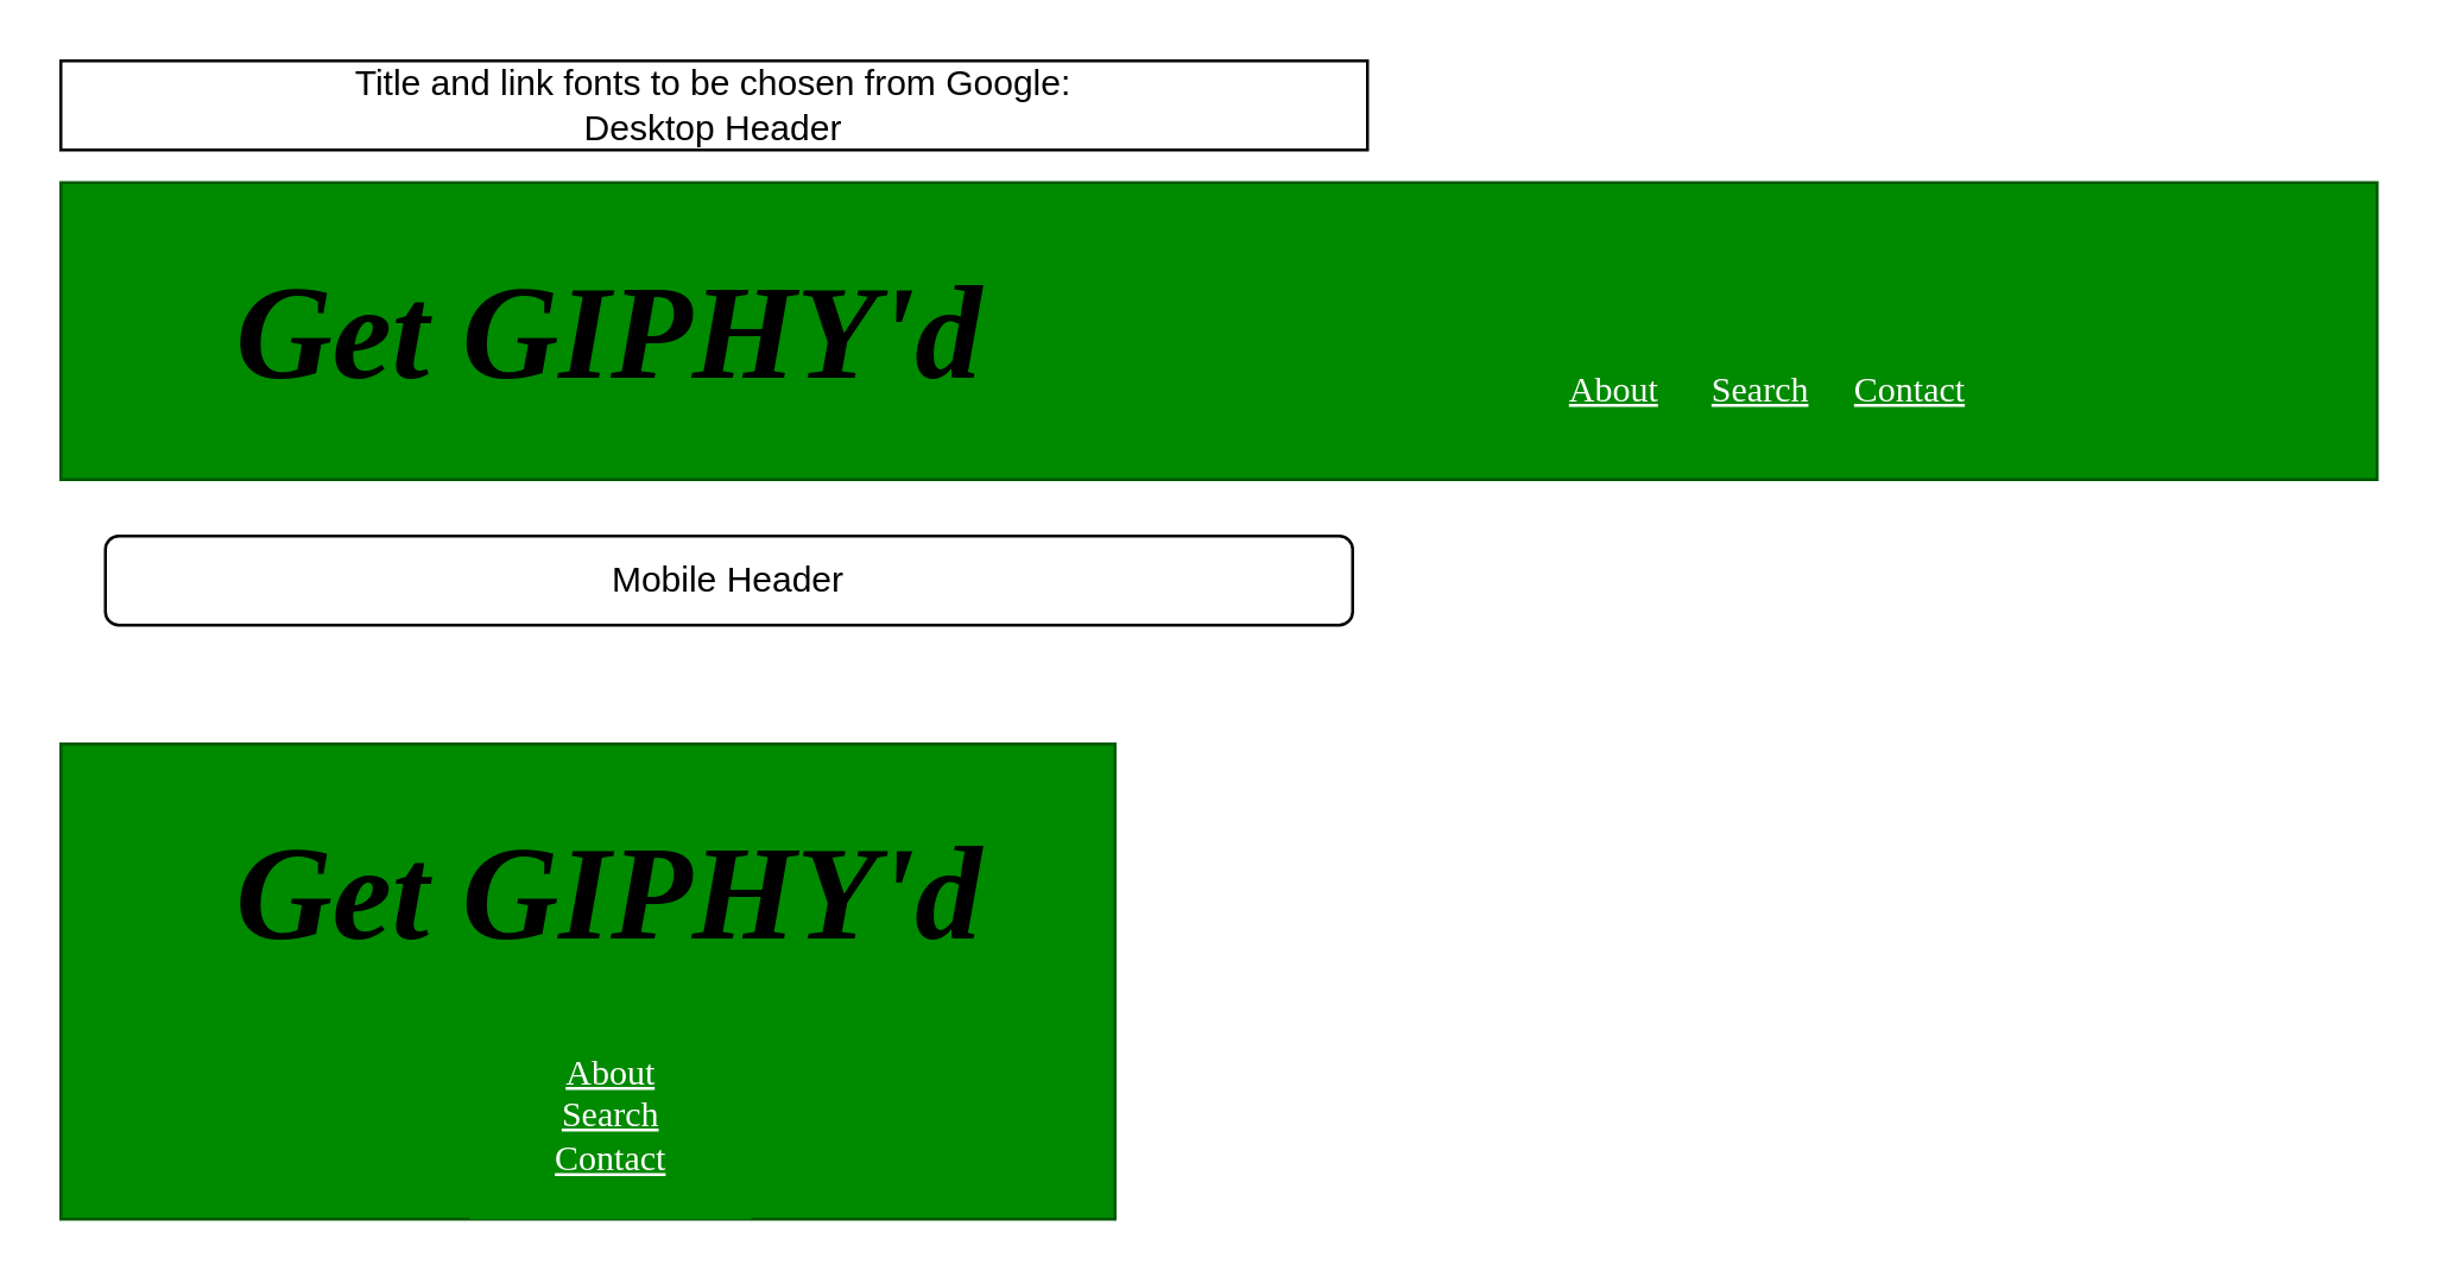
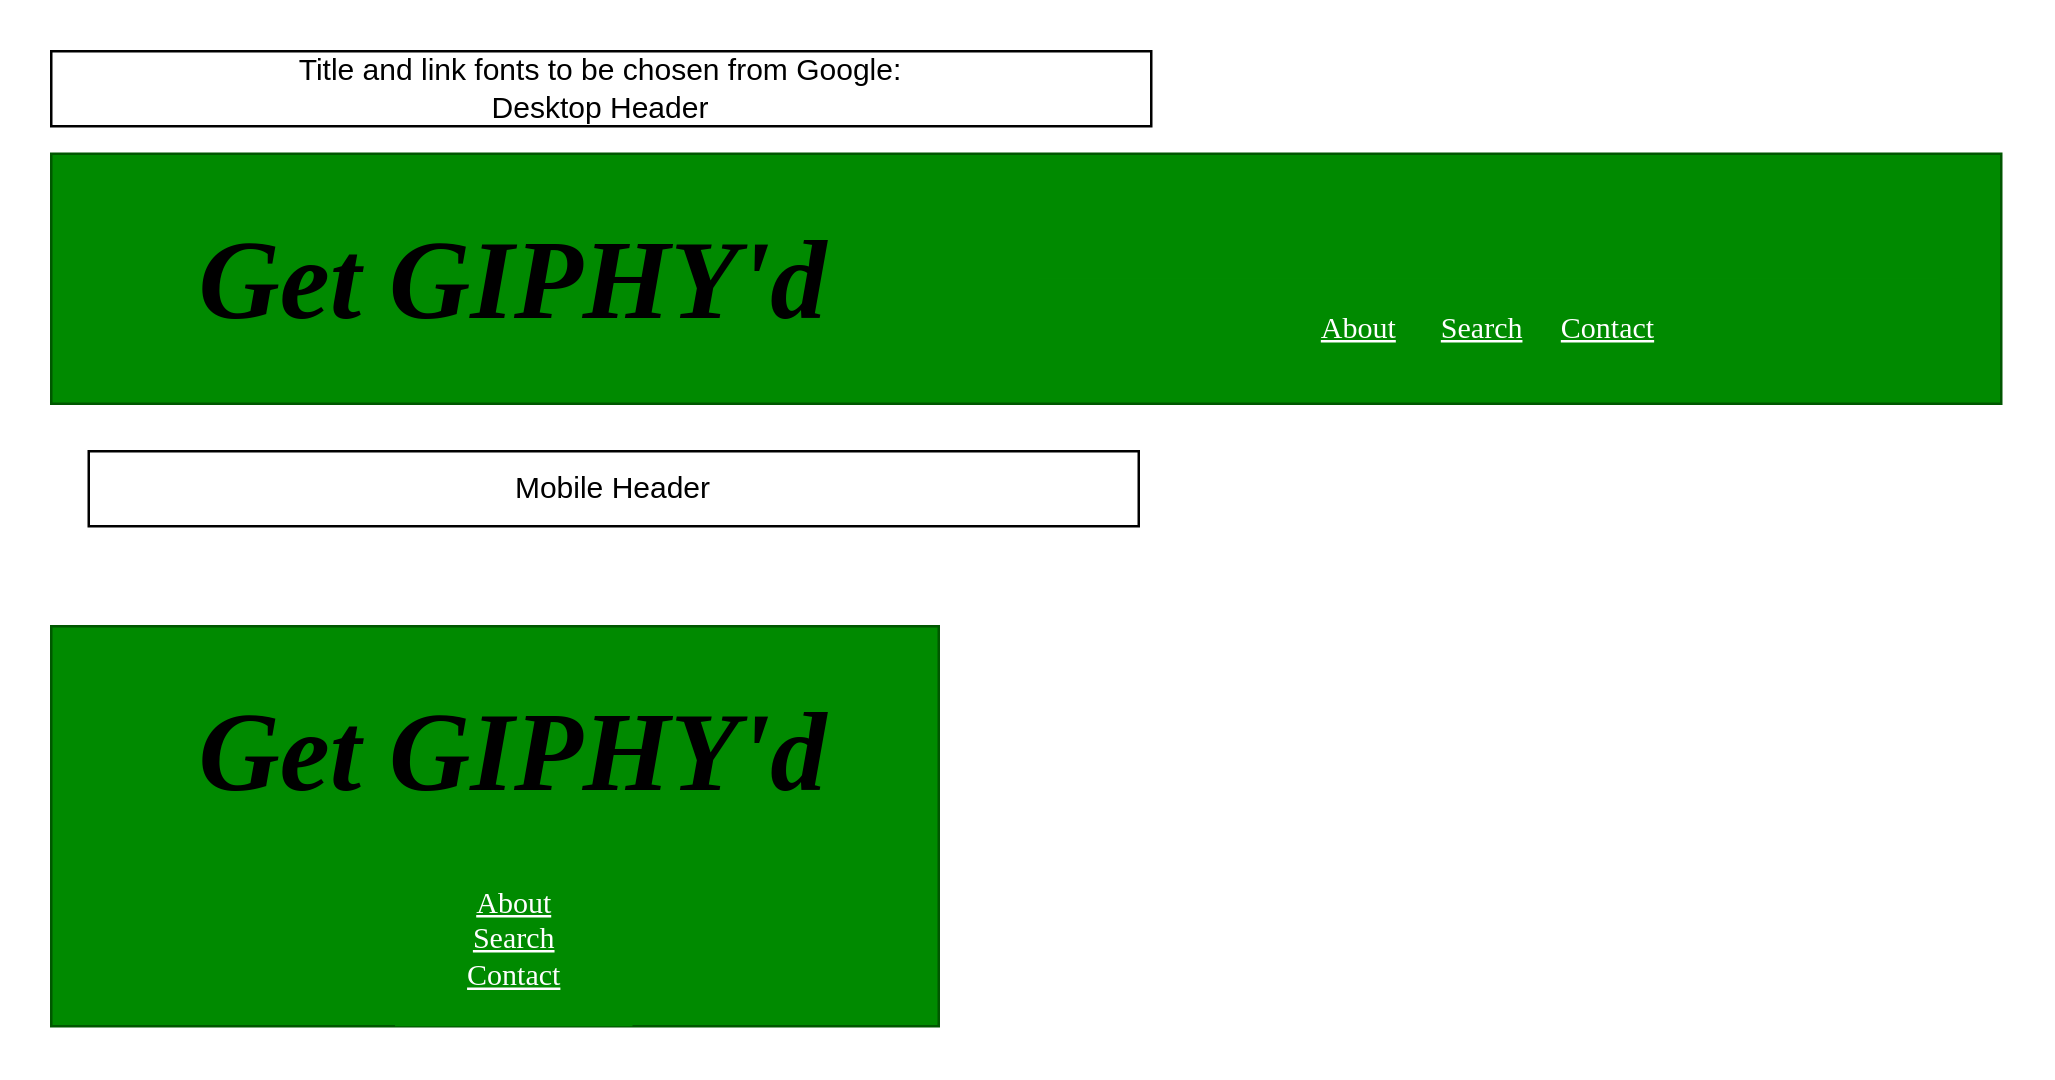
  <mxCell id="0" />
  <mxCell id="1" parent="0" />
  <mxCell id="2" value="" style="rounded=0;whiteSpace=wrap;html=1;fillColor=#008a00;fontColor=#ffffff;strokeColor=#005700;" vertex="1" parent="1"><mxGeometry x="20" y="61" width="780" height="100" as="geometry" /></mxCell>
  <mxCell id="3" value="&lt;h1&gt;&lt;b&gt;&lt;font face=&quot;Comic Sans MS&quot; style=&quot;font-size: 45px;&quot;&gt;&lt;i&gt;Get GIPHY'd&lt;/i&gt;&lt;/font&gt;&lt;/b&gt;&lt;/h1&gt;" style="rounded=0;whiteSpace=wrap;html=1;fillColor=none;strokeColor=none;" vertex="1" parent="1"><mxGeometry x="25" y="71" width="360" height="80" as="geometry" /></mxCell>
  <mxCell id="4" value="About&lt;span style=&quot;white-space: pre;&quot;&gt;&#09;&lt;/span&gt;Search&lt;span style=&quot;white-space: pre;&quot;&gt;&#09;&lt;/span&gt;Contact" style="rounded=0;whiteSpace=wrap;html=1;fillColor=#008a00;fontColor=#ffffff;strokeColor=none;fontStyle=4;fontFamily=Lucida Console;" vertex="1" parent="1"><mxGeometry x="415" y="111" width="360" height="40" as="geometry" /></mxCell>
  <mxCell id="5" value="Title and link fonts to be chosen from Google:&lt;br&gt;Desktop Header" style="rounded=0;whiteSpace=wrap;html=1;" vertex="1" parent="1"><mxGeometry x="20" y="20" width="440" height="30" as="geometry" /></mxCell>
- <mxCell id="6" value="Mobile Header" style="whiteSpace=wrap;html=1;rounded=1;" vertex="1" parent="1"><mxGeometry x="35" y="180" width="420" height="30" as="geometry" /></mxCell>
+ <mxCell id="6" value="Mobile Header" style="rounded=0;whiteSpace=wrap;html=1;" vertex="1" parent="1"><mxGeometry x="35" y="180" width="420" height="30" as="geometry" /></mxCell>
  <mxCell id="7" value="" style="rounded=0;whiteSpace=wrap;html=1;fillColor=#008a00;fontColor=#ffffff;strokeColor=#005700;" vertex="1" parent="1"><mxGeometry x="20" y="250" width="355" height="160" as="geometry" /></mxCell>
  <mxCell id="8" value="&lt;h1&gt;&lt;b&gt;&lt;font face=&quot;Comic Sans MS&quot; style=&quot;font-size: 45px;&quot;&gt;&lt;i&gt;Get GIPHY'd&lt;/i&gt;&lt;/font&gt;&lt;/b&gt;&lt;/h1&gt;" style="rounded=0;whiteSpace=wrap;html=1;fillColor=none;strokeColor=none;" vertex="1" parent="1"><mxGeometry x="25" y="260" width="360" height="80" as="geometry" /></mxCell>
  <mxCell id="9" value="About&lt;br&gt;Search&lt;br&gt;Contact" style="rounded=0;whiteSpace=wrap;html=1;fillColor=#008a00;fontColor=#ffffff;strokeColor=none;fontStyle=4;fontFamily=Lucida Console;" vertex="1" parent="1"><mxGeometry x="157.5" y="340" width="95" height="70" as="geometry" /></mxCell>
  <mxCell id="10" style="edgeStyle=orthogonalEdgeStyle;rounded=0;orthogonalLoop=1;jettySize=auto;html=1;exitX=0.5;exitY=1;exitDx=0;exitDy=0;" edge="1" parent="1" source="7" target="7"><mxGeometry relative="1" as="geometry" /></mxCell>
